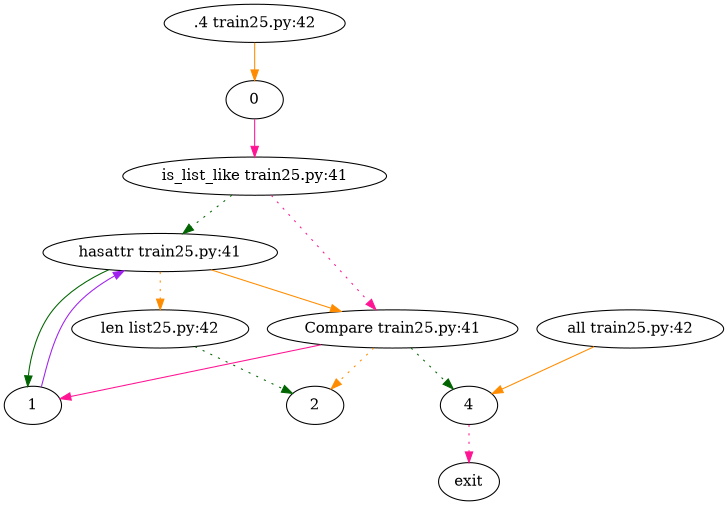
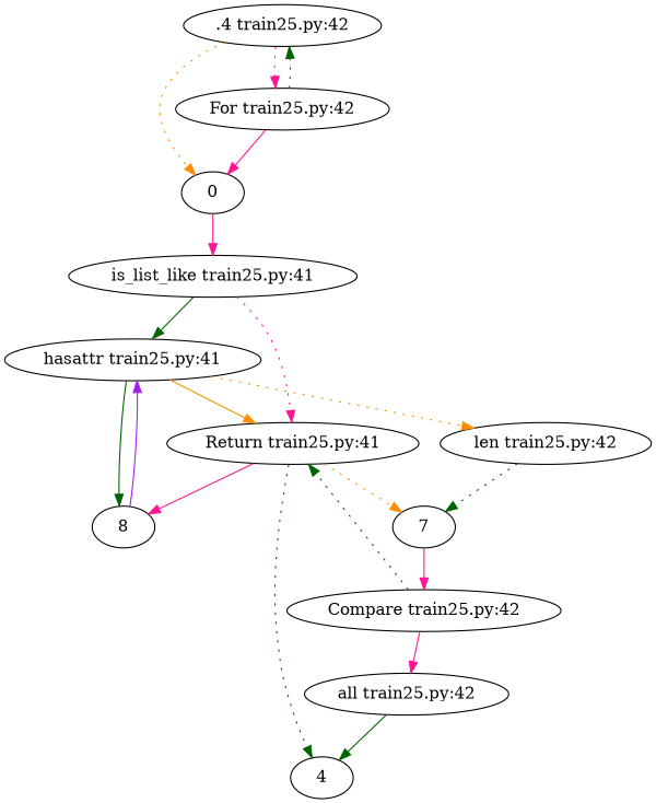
  strict digraph {
    edge [color=deeppink style=dotted]
    n1 [label=".4 train25.py:42"]
+   "For train25.py:42"
    0
    "is_list_like train25.py:41"
    "hasattr train25.py:41"
-   "Return train25.py:41" [label="Compare train25.py:41"]
-   1
-   "len train25.py:42" [label="len list25.py:42"]
-   2
+   "Return train25.py:41"
+   1 [label=8]
+   "len train25.py:42"
+   2 [label=7]
    n10 [label=4]
-   exit
+   "Compare train25.py:42"
    "all train25.py:42"
-   n1 -> 0 [color=darkorange style=solid]
+   n1 -> "For train25.py:42"
+   n1 -> 0 [color=darkorange]
+   "For train25.py:42" -> n1 [color=darkgreen]
+   "For train25.py:42" -> 0 [style=solid]
    0 -> "is_list_like train25.py:41" [style=solid]
-   "is_list_like train25.py:41" -> "hasattr train25.py:41" [color=darkgreen]
+   "is_list_like train25.py:41" -> "hasattr train25.py:41" [color=darkgreen style=solid]
    "is_list_like train25.py:41" -> "Return train25.py:41"
    "hasattr train25.py:41" -> "Return train25.py:41" [color=darkorange style=solid]
    "hasattr train25.py:41" -> 1 [color=darkgreen style=solid]
    "hasattr train25.py:41" -> "len train25.py:42" [color=darkorange]
    "Return train25.py:41" -> 1 [style=solid]
    "Return train25.py:41" -> 2 [color=darkorange]
    "Return train25.py:41" -> n10 [color=darkgreen]
    1 -> "hasattr train25.py:41" [color=purple style=solid]
    "len train25.py:42" -> 2 [color=darkgreen]
-   n10 -> exit
-   "all train25.py:42" -> n10 [color=darkorange style=solid]
+   2 -> "Compare train25.py:42" [style=solid]
+   "Compare train25.py:42" -> "Return train25.py:41" [color=darkgreen]
+   "Compare train25.py:42" -> "all train25.py:42" [style=solid]
+   "all train25.py:42" -> n10 [color=darkgreen style=solid]
  }
